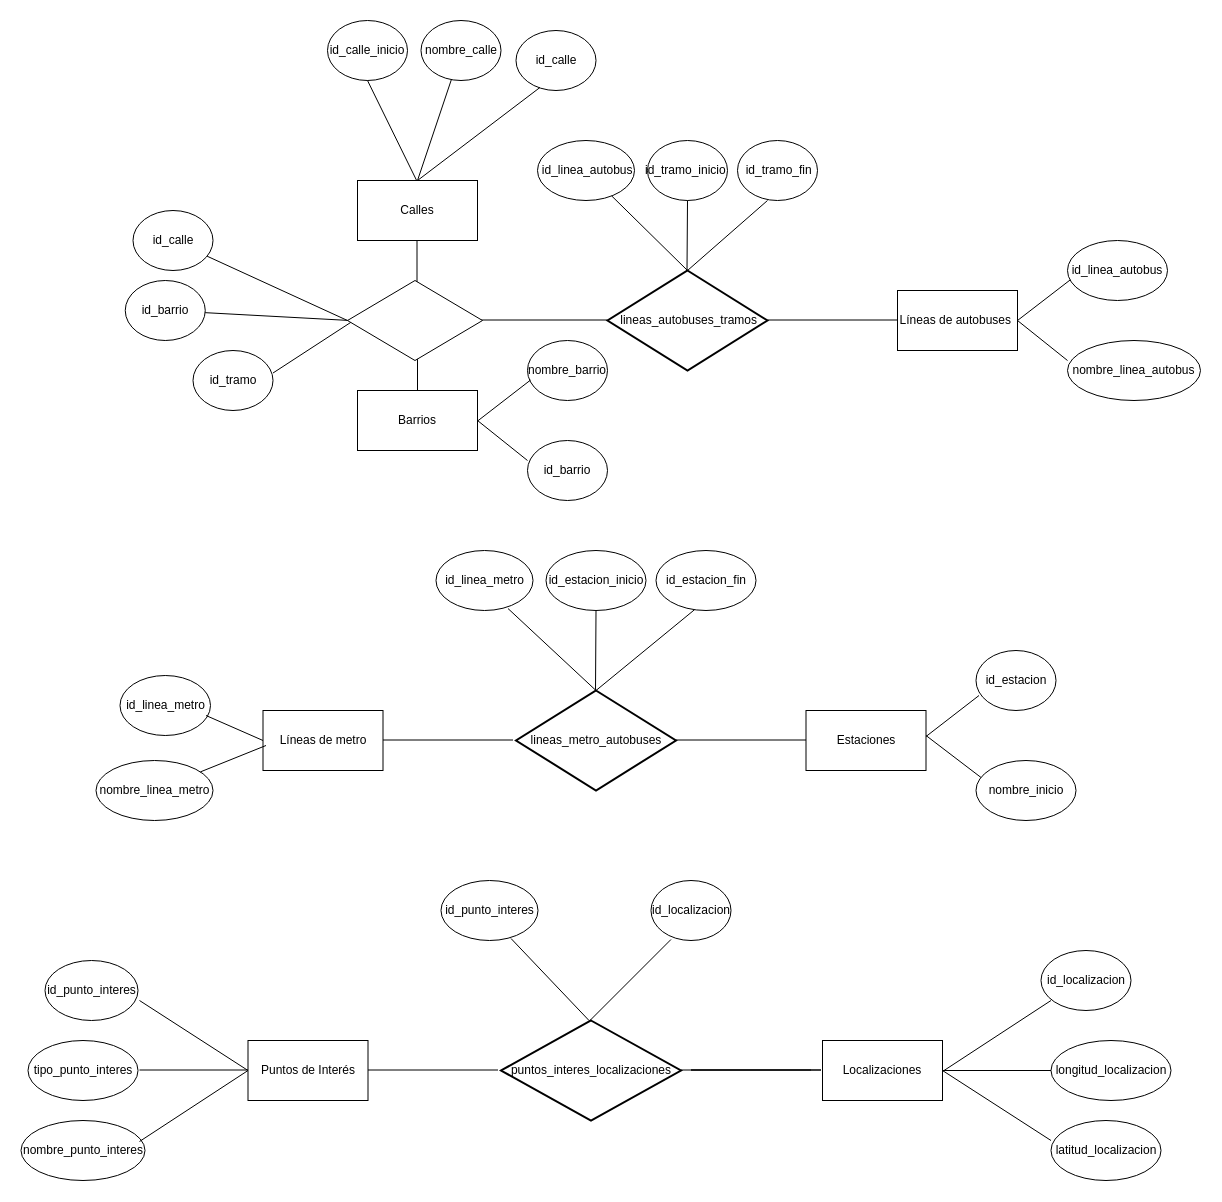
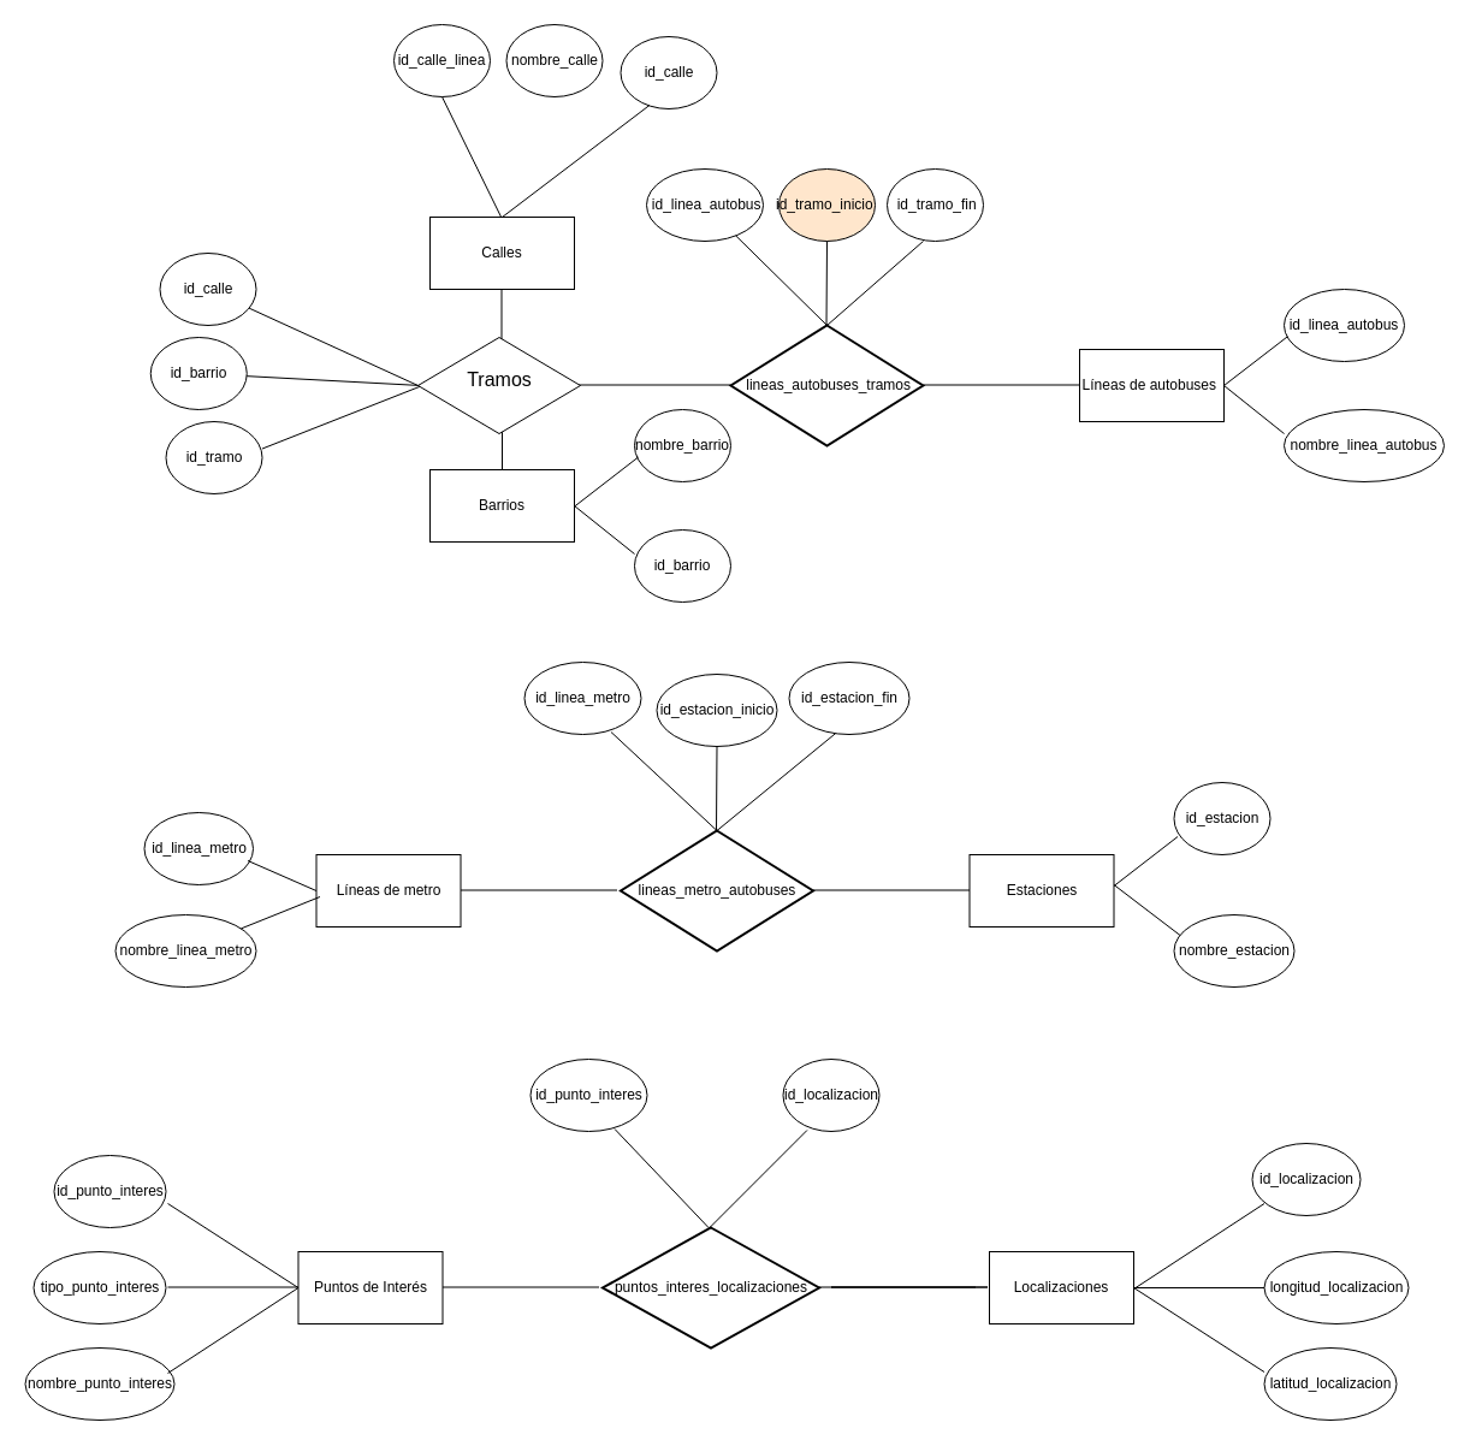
  <mxCell id="0" />
  <mxCell id="1" parent="0" />
  <mxCell id="2" value="Barrios" style="rounded=0;whiteSpace=wrap;html=1;" parent="1" vertex="1"><mxGeometry x="357" y="390" width="120" height="60" as="geometry" /></mxCell>
  <mxCell id="3" value="Calles" style="rounded=0;whiteSpace=wrap;html=1;" parent="1" vertex="1"><mxGeometry x="357" y="180" width="120" height="60" as="geometry" /></mxCell>
  <mxCell id="4" value="Estaciones" style="rounded=0;whiteSpace=wrap;html=1;" parent="1" vertex="1"><mxGeometry x="805.5" y="710" width="120" height="60" as="geometry" /></mxCell>
  <mxCell id="5" value="Líneas de metro" style="rounded=0;whiteSpace=wrap;html=1;" parent="1" vertex="1"><mxGeometry x="262.5" y="710" width="120" height="60" as="geometry" /></mxCell>
  <mxCell id="6" value="Puntos de Interés" style="rounded=0;whiteSpace=wrap;html=1;" parent="1" vertex="1"><mxGeometry x="247.5" y="1040" width="120" height="60" as="geometry" /></mxCell>
  <mxCell id="7" value="Líneas de autobuses&amp;nbsp;" style="rounded=0;whiteSpace=wrap;html=1;" parent="1" vertex="1"><mxGeometry x="897" y="290" width="120" height="60" as="geometry" /></mxCell>
  <mxCell id="8" value="&amp;nbsp;lineas_autobuses_tramos" style="strokeWidth=2;html=1;shape=mxgraph.flowchart.decision;whiteSpace=wrap;" parent="1" vertex="1"><mxGeometry x="607" y="270" width="160" height="100" as="geometry" /></mxCell>
  <mxCell id="9" value="lineas_metro_autobuses" style="strokeWidth=2;html=1;shape=mxgraph.flowchart.decision;whiteSpace=wrap;" parent="1" vertex="1"><mxGeometry x="515.5" y="690" width="160" height="100" as="geometry" /></mxCell>
  <mxCell id="10" value="nombre_calle" style="ellipse;whiteSpace=wrap;html=1;" parent="1" vertex="1"><mxGeometry x="420.5" y="20" width="80" height="60" as="geometry" /></mxCell>
  <mxCell id="11" value="id_calle" style="ellipse;whiteSpace=wrap;html=1;" parent="1" vertex="1"><mxGeometry x="515.5" y="30" width="80" height="60" as="geometry" /></mxCell>
- <mxCell id="12" value="id_calle_inicio" style="ellipse;whiteSpace=wrap;html=1;" parent="1" vertex="1"><mxGeometry x="327" y="20" width="80" height="60" as="geometry" /></mxCell>
+ <mxCell id="12" value="id_calle_linea" style="ellipse;whiteSpace=wrap;html=1;" parent="1" vertex="1"><mxGeometry x="327" y="20" width="80" height="60" as="geometry" /></mxCell>
  <mxCell id="13" value="id_punto_interes" style="ellipse;whiteSpace=wrap;html=1;" parent="1" vertex="1"><mxGeometry x="44.5" y="960" width="93" height="60" as="geometry" /></mxCell>
  <mxCell id="14" value="id_linea_autobus" style="ellipse;whiteSpace=wrap;html=1;" parent="1" vertex="1"><mxGeometry x="1067" y="240" width="100" height="60" as="geometry" /></mxCell>
  <mxCell id="15" value="nombre_punto_interes" style="ellipse;whiteSpace=wrap;html=1;" parent="1" vertex="1"><mxGeometry x="20.5" y="1120" width="124" height="60" as="geometry" /></mxCell>
  <mxCell id="16" value="nombre_linea_metro" style="ellipse;whiteSpace=wrap;html=1;" parent="1" vertex="1"><mxGeometry x="95.5" y="760" width="117" height="60" as="geometry" /></mxCell>
  <mxCell id="17" value="tipo_punto_interes" style="ellipse;whiteSpace=wrap;html=1;" parent="1" vertex="1"><mxGeometry x="27.5" y="1040" width="110" height="60" as="geometry" /></mxCell>
  <mxCell id="18" value="nombre_linea_autobus" style="ellipse;whiteSpace=wrap;html=1;" parent="1" vertex="1"><mxGeometry x="1067" y="340" width="133" height="60" as="geometry" /></mxCell>
  <mxCell id="19" value="id_linea_metro" style="ellipse;whiteSpace=wrap;html=1;" parent="1" vertex="1"><mxGeometry x="119.5" y="675" width="90.5" height="60" as="geometry" /></mxCell>
- <mxCell id="20" value="nombre_inicio" style="ellipse;whiteSpace=wrap;html=1;" parent="1" vertex="1"><mxGeometry x="975.5" y="760" width="100" height="60" as="geometry" /></mxCell>
+ <mxCell id="20" value="nombre_estacion" style="ellipse;whiteSpace=wrap;html=1;" parent="1" vertex="1"><mxGeometry x="975.5" y="760" width="100" height="60" as="geometry" /></mxCell>
  <mxCell id="21" value="id_estacion" style="ellipse;whiteSpace=wrap;html=1;" parent="1" vertex="1"><mxGeometry x="975.5" y="650" width="80" height="60" as="geometry" /></mxCell>
  <mxCell id="22" value="id_barrio" style="ellipse;whiteSpace=wrap;html=1;" parent="1" vertex="1"><mxGeometry x="527" y="440" width="80" height="60" as="geometry" /></mxCell>
  <mxCell id="23" value="id_barrio" style="ellipse;whiteSpace=wrap;html=1;" parent="1" vertex="1"><mxGeometry x="124.75" y="280" width="80" height="60" as="geometry" /></mxCell>
- <mxCell id="24" value="id_tramo" style="ellipse;whiteSpace=wrap;html=1;" parent="1" vertex="1"><mxGeometry x="192.5" y="350" width="80" height="60" as="geometry" /></mxCell>
+ <mxCell id="24" value="id_tramo" style="ellipse;whiteSpace=wrap;html=1;" parent="1" vertex="1"><mxGeometry x="137.5" y="350" width="80" height="60" as="geometry" /></mxCell>
  <mxCell id="25" value="nombre_barrio" style="ellipse;whiteSpace=wrap;html=1;" parent="1" vertex="1"><mxGeometry x="527" y="340" width="80" height="60" as="geometry" /></mxCell>
  <mxCell id="26" value="Localizaciones" style="rounded=0;whiteSpace=wrap;html=1;" parent="1" vertex="1"><mxGeometry x="822" y="1040" width="120" height="60" as="geometry" /></mxCell>
- <mxCell id="27" value="id_tramo_inicio&amp;nbsp;" style="ellipse;whiteSpace=wrap;html=1;" parent="1" vertex="1"><mxGeometry x="647" y="140" width="80" height="60" as="geometry" /></mxCell>
+ <mxCell id="27" value="id_tramo_inicio&amp;nbsp;" style="ellipse;whiteSpace=wrap;html=1;fillColor=#ffe6cc;" parent="1" vertex="1"><mxGeometry x="647" y="140" width="80" height="60" as="geometry" /></mxCell>
  <mxCell id="28" value="&amp;nbsp;id_tramo_fin" style="ellipse;whiteSpace=wrap;html=1;" parent="1" vertex="1"><mxGeometry x="737" y="140" width="80" height="60" as="geometry" /></mxCell>
  <mxCell id="29" value="&amp;nbsp;id_linea_autobus" style="ellipse;whiteSpace=wrap;html=1;" parent="1" vertex="1"><mxGeometry x="537" y="140" width="97" height="60" as="geometry" /></mxCell>
  <mxCell id="30" value="" style="endArrow=none;html=1;rounded=0;" parent="1" edge="1"><mxGeometry width="50" height="50" relative="1" as="geometry"><mxPoint x="686.5" y="270" as="sourcePoint" /><mxPoint x="687" y="200" as="targetPoint" /></mxGeometry></mxCell>
  <mxCell id="31" value="" style="endArrow=none;html=1;rounded=0;" parent="1" edge="1"><mxGeometry width="50" height="50" relative="1" as="geometry"><mxPoint x="687" y="270" as="sourcePoint" /><mxPoint x="767" y="200" as="targetPoint" /></mxGeometry></mxCell>
  <mxCell id="32" value="" style="endArrow=none;html=1;rounded=0;" parent="1" source="29" edge="1"><mxGeometry width="50" height="50" relative="1" as="geometry"><mxPoint x="627" y="240" as="sourcePoint" /><mxPoint x="687" y="270" as="targetPoint" /></mxGeometry></mxCell>
  <mxCell id="33" value="" style="endArrow=none;html=1;rounded=0;entryX=0.5;entryY=1;entryDx=0;entryDy=0;" parent="1" target="36" edge="1"><mxGeometry width="50" height="50" relative="1" as="geometry"><mxPoint x="595" y="690" as="sourcePoint" /><mxPoint x="595.5" y="620" as="targetPoint" /></mxGeometry></mxCell>
  <mxCell id="34" value="" style="endArrow=none;html=1;rounded=0;entryX=0.388;entryY=0.983;entryDx=0;entryDy=0;entryPerimeter=0;" parent="1" target="37" edge="1"><mxGeometry width="50" height="50" relative="1" as="geometry"><mxPoint x="595.5" y="690" as="sourcePoint" /><mxPoint x="675.5" y="620" as="targetPoint" /></mxGeometry></mxCell>
  <mxCell id="35" value="" style="endArrow=none;html=1;rounded=0;exitX=0.742;exitY=0.967;exitDx=0;exitDy=0;exitPerimeter=0;" parent="1" source="38" edge="1"><mxGeometry width="50" height="50" relative="1" as="geometry"><mxPoint x="519.5" y="615" as="sourcePoint" /><mxPoint x="595.5" y="690" as="targetPoint" /></mxGeometry></mxCell>
- <mxCell id="36" value="id_estacion_inicio" style="ellipse;whiteSpace=wrap;html=1;" parent="1" vertex="1"><mxGeometry x="545.5" y="550" width="100" height="60" as="geometry" /></mxCell>
+ <mxCell id="36" value="id_estacion_inicio" style="ellipse;whiteSpace=wrap;html=1;" parent="1" vertex="1"><mxGeometry x="545.5" y="560" width="100" height="60" as="geometry" /></mxCell>
  <mxCell id="37" value="id_estacion_fin" style="ellipse;whiteSpace=wrap;html=1;" parent="1" vertex="1"><mxGeometry x="655.5" y="550" width="100" height="60" as="geometry" /></mxCell>
  <mxCell id="38" value="id_linea_metro" style="ellipse;whiteSpace=wrap;html=1;" parent="1" vertex="1"><mxGeometry x="435.5" y="550" width="97" height="60" as="geometry" /></mxCell>
  <mxCell id="39" value="puntos_interes_localizaciones" style="strokeWidth=2;html=1;shape=mxgraph.flowchart.decision;whiteSpace=wrap;" parent="1" vertex="1"><mxGeometry x="500.5" y="1020" width="180" height="100" as="geometry" /></mxCell>
  <mxCell id="40" value="" style="endArrow=none;html=1;rounded=0;entryX=0.388;entryY=0.983;entryDx=0;entryDy=0;entryPerimeter=0;" parent="1" edge="1"><mxGeometry width="50" height="50" relative="1" as="geometry"><mxPoint x="589.46" y="1020" as="sourcePoint" /><mxPoint x="670.46" y="939" as="targetPoint" /></mxGeometry></mxCell>
  <mxCell id="41" value="" style="endArrow=none;html=1;rounded=0;exitX=0.742;exitY=0.967;exitDx=0;exitDy=0;exitPerimeter=0;" parent="1" edge="1"><mxGeometry width="50" height="50" relative="1" as="geometry"><mxPoint x="510.53" y="938" as="sourcePoint" /><mxPoint x="588.53" y="1020" as="targetPoint" /></mxGeometry></mxCell>
  <mxCell id="42" value="id_punto_interes" style="ellipse;whiteSpace=wrap;html=1;" parent="1" vertex="1"><mxGeometry x="440.5" y="880" width="97" height="60" as="geometry" /></mxCell>
  <mxCell id="43" value="id_localizacion" style="ellipse;whiteSpace=wrap;html=1;" parent="1" vertex="1"><mxGeometry x="650.5" y="880" width="80" height="60" as="geometry" /></mxCell>
  <mxCell id="44" value="latitud_localizacion" style="ellipse;whiteSpace=wrap;html=1;" parent="1" vertex="1"><mxGeometry x="1050.5" y="1120" width="110" height="60" as="geometry" /></mxCell>
  <mxCell id="45" value="&amp;nbsp;id_localizacion&amp;nbsp;" style="ellipse;whiteSpace=wrap;html=1;" parent="1" vertex="1"><mxGeometry x="1040.5" y="950" width="90" height="60" as="geometry" /></mxCell>
  <mxCell id="46" value="longitud_localizacion" style="ellipse;whiteSpace=wrap;html=1;" parent="1" vertex="1"><mxGeometry x="1050.5" y="1040" width="120" height="60" as="geometry" /></mxCell>
  <mxCell id="47" value="" style="endArrow=none;html=1;rounded=0;entryX=0;entryY=0.5;entryDx=0;entryDy=0;" parent="1" edge="1"><mxGeometry width="50" height="50" relative="1" as="geometry"><mxPoint x="675.5" y="739.5" as="sourcePoint" /><mxPoint x="805.5" y="739.5" as="targetPoint" /></mxGeometry></mxCell>
  <mxCell id="48" value="" style="endArrow=none;html=1;rounded=0;entryX=0;entryY=0.5;entryDx=0;entryDy=0;" parent="1" edge="1"><mxGeometry width="50" height="50" relative="1" as="geometry"><mxPoint x="477" y="319.5" as="sourcePoint" /><mxPoint x="607" y="319.5" as="targetPoint" /></mxGeometry></mxCell>
  <mxCell id="49" value="" style="endArrow=none;html=1;rounded=0;entryX=0;entryY=0.5;entryDx=0;entryDy=0;" parent="1" edge="1"><mxGeometry width="50" height="50" relative="1" as="geometry"><mxPoint x="382.5" y="739.5" as="sourcePoint" /><mxPoint x="512.5" y="739.5" as="targetPoint" /></mxGeometry></mxCell>
  <mxCell id="50" value="" style="endArrow=none;html=1;rounded=0;entryX=0;entryY=0.5;entryDx=0;entryDy=0;" parent="1" edge="1"><mxGeometry width="50" height="50" relative="1" as="geometry"><mxPoint x="767" y="319.5" as="sourcePoint" /><mxPoint x="897" y="319.5" as="targetPoint" /></mxGeometry></mxCell>
  <mxCell id="51" value="" style="endArrow=none;html=1;rounded=0;entryX=0;entryY=0.5;entryDx=0;entryDy=0;" parent="1" edge="1"><mxGeometry width="50" height="50" relative="1" as="geometry"><mxPoint x="367.5" y="1069.5" as="sourcePoint" /><mxPoint x="497.5" y="1069.5" as="targetPoint" /></mxGeometry></mxCell>
  <mxCell id="52" value="" style="endArrow=none;html=1;rounded=0;entryX=0;entryY=0.5;entryDx=0;entryDy=0;" parent="1" edge="1"><mxGeometry width="50" height="50" relative="1" as="geometry"><mxPoint x="690.5" y="1069.5" as="sourcePoint" /><mxPoint x="820.5" y="1069.5" as="targetPoint" /></mxGeometry></mxCell>
  <mxCell id="53" value="" style="endArrow=none;html=1;rounded=0;entryX=0;entryY=0.5;entryDx=0;entryDy=0;" parent="1" edge="1"><mxGeometry width="50" height="50" relative="1" as="geometry"><mxPoint x="690.5" y="1069.5" as="sourcePoint" /><mxPoint x="820.5" y="1069.5" as="targetPoint" /></mxGeometry></mxCell>
  <mxCell id="54" value="" style="endArrow=none;html=1;rounded=0;entryX=0;entryY=0.5;entryDx=0;entryDy=0;" parent="1" edge="1"><mxGeometry width="50" height="50" relative="1" as="geometry"><mxPoint x="680.5" y="1069.5" as="sourcePoint" /><mxPoint x="810.5" y="1069.5" as="targetPoint" /></mxGeometry></mxCell>
  <mxCell id="55" value="" style="endArrow=none;html=1;rounded=0;exitX=0.5;exitY=0;exitDx=0;exitDy=0;exitPerimeter=0;entryX=0.5;entryY=1;entryDx=0;entryDy=0;" parent="1" source="2" edge="1"><mxGeometry width="50" height="50" relative="1" as="geometry"><mxPoint x="416.5" y="380" as="sourcePoint" /><mxPoint x="417" y="347.5" as="targetPoint" /><Array as="points" /></mxGeometry></mxCell>
  <mxCell id="56" value="" style="endArrow=none;html=1;rounded=0;entryX=0.027;entryY=0.657;entryDx=0;entryDy=0;entryPerimeter=0;" parent="1" target="14" edge="1"><mxGeometry width="50" height="50" relative="1" as="geometry"><mxPoint x="1017" y="320" as="sourcePoint" /><mxPoint x="1067" y="270" as="targetPoint" /></mxGeometry></mxCell>
  <mxCell id="57" value="" style="endArrow=none;html=1;rounded=0;exitX=1;exitY=0.5;exitDx=0;exitDy=0;" parent="1" source="7" edge="1"><mxGeometry width="50" height="50" relative="1" as="geometry"><mxPoint x="1025.65" y="340.58" as="sourcePoint" /><mxPoint x="1067" y="360" as="targetPoint" /></mxGeometry></mxCell>
  <mxCell id="58" value="" style="endArrow=none;html=1;rounded=0;" parent="1" edge="1" source="23"><mxGeometry width="50" height="50" relative="1" as="geometry"><mxPoint x="199.5" y="295" as="sourcePoint" /><mxPoint x="349.5" y="320" as="targetPoint" /><Array as="points" /></mxGeometry></mxCell>
  <mxCell id="59" value="" style="endArrow=none;html=1;rounded=0;exitX=1;exitY=0.375;exitDx=0;exitDy=0;exitPerimeter=0;" parent="1" edge="1" source="24"><mxGeometry width="50" height="50" relative="1" as="geometry"><mxPoint x="207" y="350" as="sourcePoint" /><mxPoint x="357" y="317.5" as="targetPoint" /><Array as="points" /></mxGeometry></mxCell>
  <mxCell id="60" value="" style="endArrow=none;html=1;rounded=0;entryX=0.027;entryY=0.657;entryDx=0;entryDy=0;entryPerimeter=0;" parent="1" edge="1"><mxGeometry width="50" height="50" relative="1" as="geometry"><mxPoint x="477" y="420.58" as="sourcePoint" /><mxPoint x="530" y="379.58" as="targetPoint" /></mxGeometry></mxCell>
  <mxCell id="61" value="" style="endArrow=none;html=1;rounded=0;exitX=1;exitY=0.5;exitDx=0;exitDy=0;" parent="1" edge="1"><mxGeometry width="50" height="50" relative="1" as="geometry"><mxPoint x="477" y="420" as="sourcePoint" /><mxPoint x="527" y="460" as="targetPoint" /></mxGeometry></mxCell>
  <mxCell id="62" value="" style="endArrow=none;html=1;rounded=0;entryX=0.027;entryY=0.657;entryDx=0;entryDy=0;entryPerimeter=0;" parent="1" edge="1"><mxGeometry width="50" height="50" relative="1" as="geometry"><mxPoint x="925.5" y="736" as="sourcePoint" /><mxPoint x="978.5" y="695" as="targetPoint" /></mxGeometry></mxCell>
  <mxCell id="63" value="" style="endArrow=none;html=1;rounded=0;exitX=1;exitY=0.5;exitDx=0;exitDy=0;entryX=0.05;entryY=0.283;entryDx=0;entryDy=0;entryPerimeter=0;" parent="1" target="20" edge="1"><mxGeometry width="50" height="50" relative="1" as="geometry"><mxPoint x="925.5" y="735" as="sourcePoint" /><mxPoint x="975.5" y="775" as="targetPoint" /></mxGeometry></mxCell>
  <mxCell id="64" value="" style="endArrow=none;html=1;rounded=0;" parent="1" edge="1"><mxGeometry width="50" height="50" relative="1" as="geometry"><mxPoint x="205.5" y="715" as="sourcePoint" /><mxPoint x="262.5" y="740" as="targetPoint" /></mxGeometry></mxCell>
  <mxCell id="65" value="" style="endArrow=none;html=1;rounded=0;" parent="1" source="16" edge="1"><mxGeometry width="50" height="50" relative="1" as="geometry"><mxPoint x="198.5" y="735" as="sourcePoint" /><mxPoint x="265.5" y="745" as="targetPoint" /></mxGeometry></mxCell>
  <mxCell id="66" value="" style="endArrow=none;html=1;rounded=0;" parent="1" edge="1"><mxGeometry width="50" height="50" relative="1" as="geometry"><mxPoint x="1050.5" y="1070" as="sourcePoint" /><mxPoint x="942" y="1070" as="targetPoint" /></mxGeometry></mxCell>
  <mxCell id="67" value="" style="endArrow=none;html=1;rounded=0;" parent="1" edge="1"><mxGeometry width="50" height="50" relative="1" as="geometry"><mxPoint x="942" y="1071" as="sourcePoint" /><mxPoint x="1050.5" y="1000" as="targetPoint" /></mxGeometry></mxCell>
  <mxCell id="68" value="" style="endArrow=none;html=1;rounded=0;exitX=0.742;exitY=0.967;exitDx=0;exitDy=0;exitPerimeter=0;" parent="1" edge="1"><mxGeometry width="50" height="50" relative="1" as="geometry"><mxPoint x="942" y="1070" as="sourcePoint" /><mxPoint x="1050.5" y="1140" as="targetPoint" /></mxGeometry></mxCell>
  <mxCell id="69" value="" style="endArrow=none;html=1;rounded=0;exitX=0.742;exitY=0.967;exitDx=0;exitDy=0;exitPerimeter=0;" parent="1" edge="1"><mxGeometry width="50" height="50" relative="1" as="geometry"><mxPoint x="139" y="1000" as="sourcePoint" /><mxPoint x="247.5" y="1070" as="targetPoint" /></mxGeometry></mxCell>
  <mxCell id="70" value="" style="endArrow=none;html=1;rounded=0;" parent="1" edge="1"><mxGeometry width="50" height="50" relative="1" as="geometry"><mxPoint x="247.5" y="1069.5" as="sourcePoint" /><mxPoint x="139" y="1069.5" as="targetPoint" /></mxGeometry></mxCell>
  <mxCell id="71" value="" style="endArrow=none;html=1;rounded=0;" parent="1" edge="1"><mxGeometry width="50" height="50" relative="1" as="geometry"><mxPoint x="139" y="1141" as="sourcePoint" /><mxPoint x="247.5" y="1070" as="targetPoint" /></mxGeometry></mxCell>
  <mxCell id="72" value="" style="endArrow=none;html=1;rounded=0;exitX=0.5;exitY=0;exitDx=0;exitDy=0;exitPerimeter=0;entryX=0.5;entryY=1;entryDx=0;entryDy=0;" parent="1" edge="1"><mxGeometry width="50" height="50" relative="1" as="geometry"><mxPoint x="416.5" y="282.5" as="sourcePoint" /><mxPoint x="416.5" y="240" as="targetPoint" /><Array as="points" /></mxGeometry></mxCell>
  <mxCell id="73" value="" style="endArrow=none;html=1;rounded=0;entryX=0.3;entryY=0.949;entryDx=0;entryDy=0;entryPerimeter=0;" parent="1" edge="1" target="11"><mxGeometry width="50" height="50" relative="1" as="geometry"><mxPoint x="417" y="180" as="sourcePoint" /><mxPoint x="467" y="110" as="targetPoint" /></mxGeometry></mxCell>
- <mxCell id="74" value="" style="endArrow=none;html=1;rounded=0;entryX=0.5;entryY=0;entryDx=0;entryDy=0;" parent="1" edge="1" target="3" source="10"><mxGeometry width="50" height="50" relative="1" as="geometry"><mxPoint x="367" y="110" as="sourcePoint" /><mxPoint x="414" y="180" as="targetPoint" /></mxGeometry></mxCell>
  <mxCell id="75" value="" style="rhombus;whiteSpace=wrap;html=1;fontSize=16;" vertex="1" parent="1"><mxGeometry x="347" y="280" width="135" height="80" as="geometry" /></mxCell>
  <mxCell id="76" value="id_calle" style="ellipse;whiteSpace=wrap;html=1;" vertex="1" parent="1"><mxGeometry x="132.5" y="210" width="80" height="60" as="geometry" /></mxCell>
  <mxCell id="77" value="" style="endArrow=none;html=1;rounded=0;" edge="1" parent="1" source="76"><mxGeometry width="50" height="50" relative="1" as="geometry"><mxPoint x="207" y="240" as="sourcePoint" /><mxPoint x="347" y="320" as="targetPoint" /><Array as="points" /></mxGeometry></mxCell>
  <mxCell id="78" value="" style="endArrow=none;html=1;rounded=0;exitX=0.5;exitY=1;exitDx=0;exitDy=0;" edge="1" parent="1" source="12"><mxGeometry width="50" height="50" relative="1" as="geometry"><mxPoint x="357" y="130" as="sourcePoint" /><mxPoint x="416.13" y="180" as="targetPoint" /></mxGeometry></mxCell>
+ <mxCell id="79" value="Tramos" style="text;strokeColor=none;fillColor=none;html=1;align=center;verticalAlign=middle;whiteSpace=wrap;rounded=0;fontSize=16;" vertex="1" parent="1"><mxGeometry x="384.5" y="300" width="60" height="30" as="geometry" /></mxCell>
